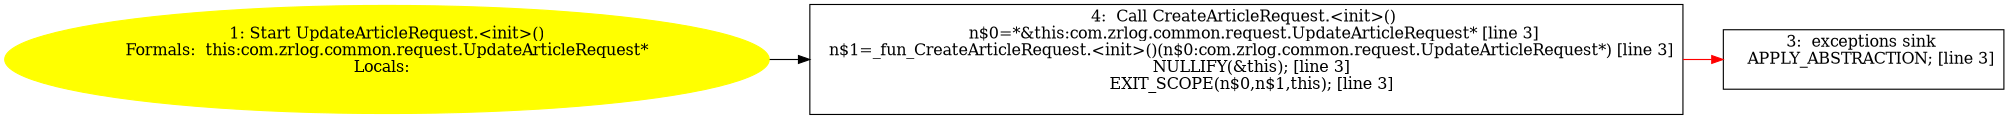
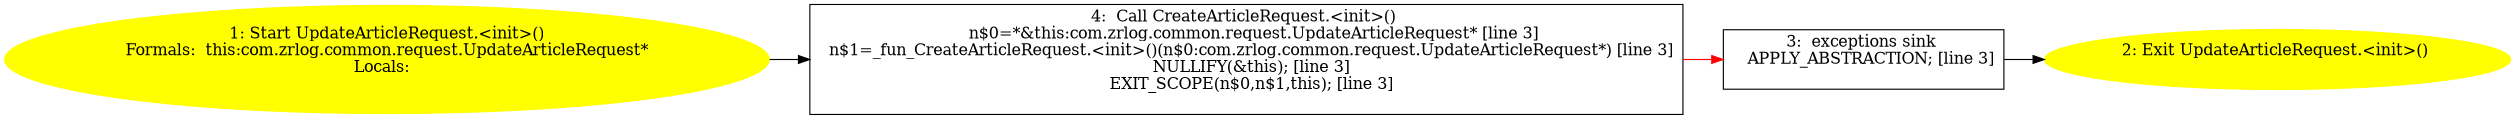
  digraph {
    rankdir=LR
    n1 [color=yellow label="1: Start UpdateArticleRequest.<init>()\nFormals:  this:com.zrlog.common.request.UpdateArticleRequest*\nLocals:  \n  " style=filled]
    n2 [label="4:  Call CreateArticleRequest.<init>() \n   n$0=*&this:com.zrlog.common.request.UpdateArticleRequest* [line 3]\n  n$1=_fun_CreateArticleRequest.<init>()(n$0:com.zrlog.common.request.UpdateArticleRequest*) [line 3]\n  NULLIFY(&this); [line 3]\n  EXIT_SCOPE(n$0,n$1,this); [line 3]\n " shape=box]
    n3 [label="3:  exceptions sink \n   APPLY_ABSTRACTION; [line 3]\n " shape=box]
+   n4 [color=yellow label="2: Exit UpdateArticleRequest.<init>() \n  " style=filled]
    n1 -> n2
    n2 -> n3 [color=red]
+   n3 -> n4
  }
